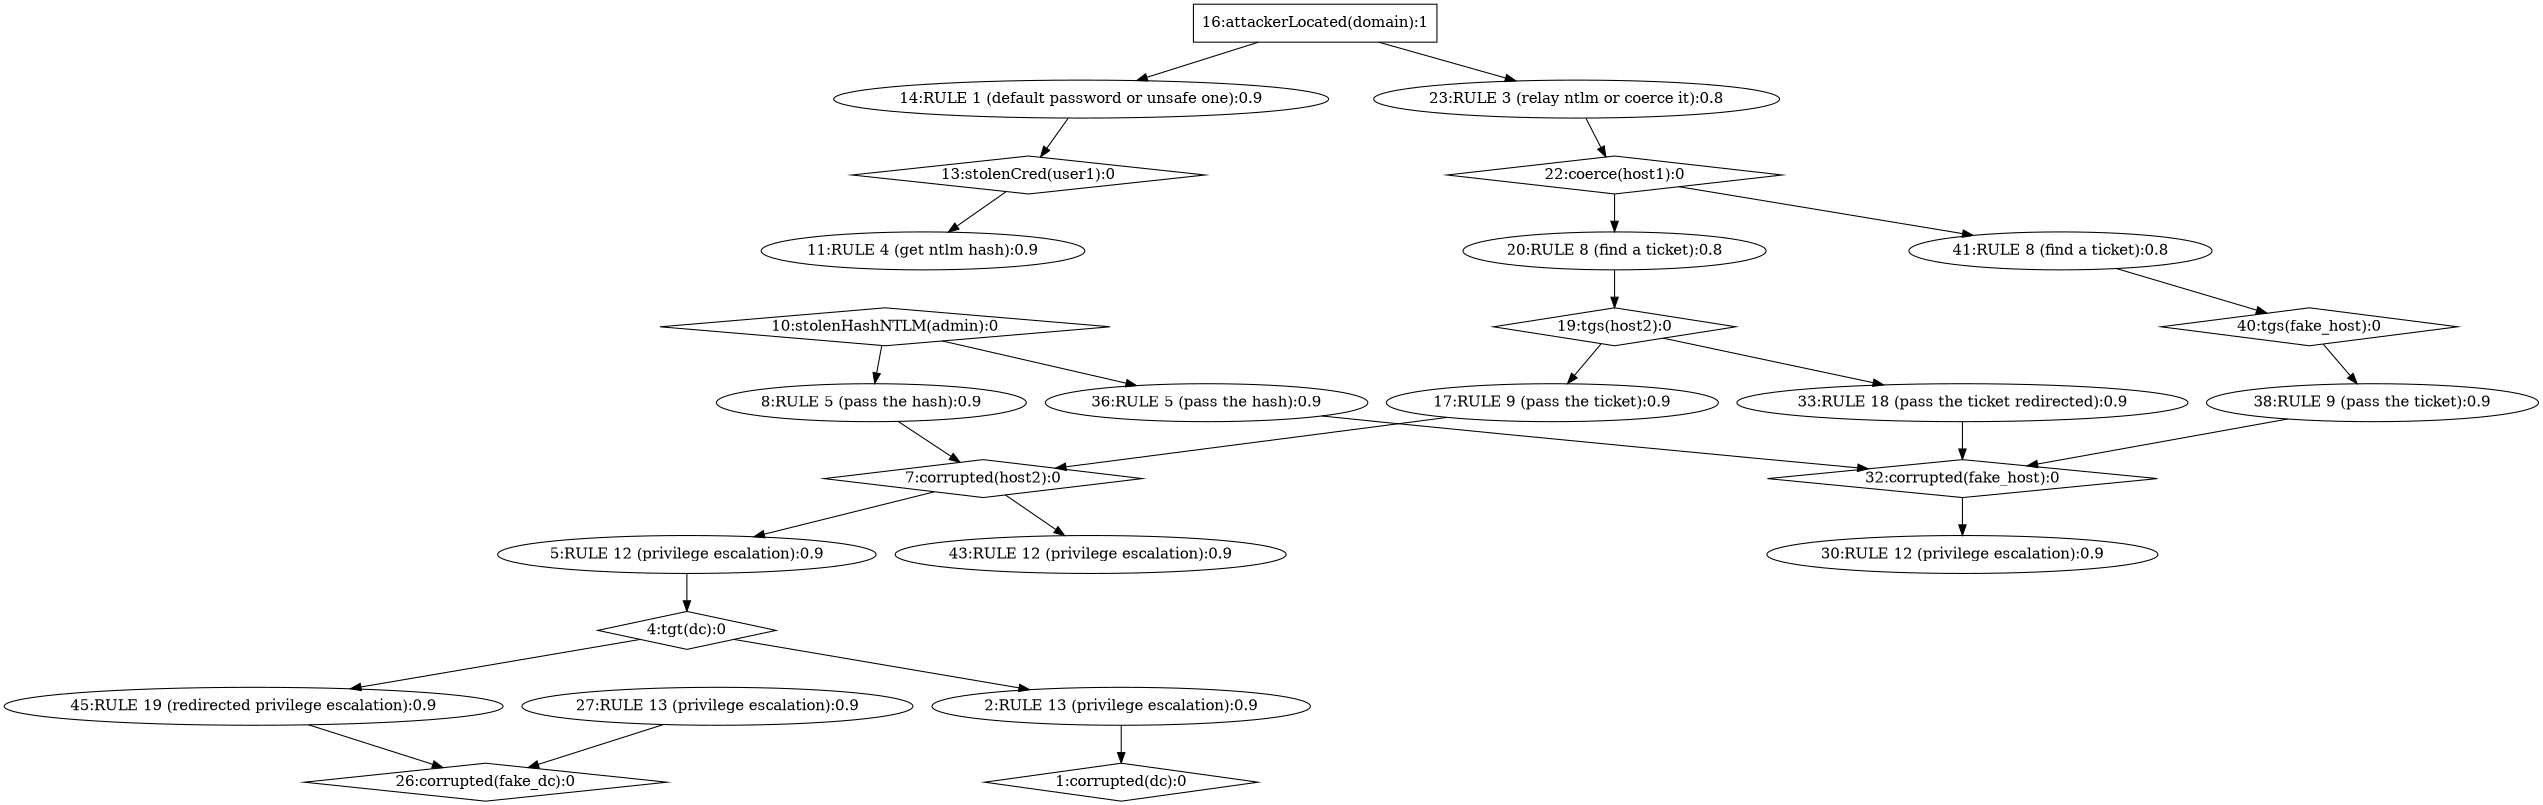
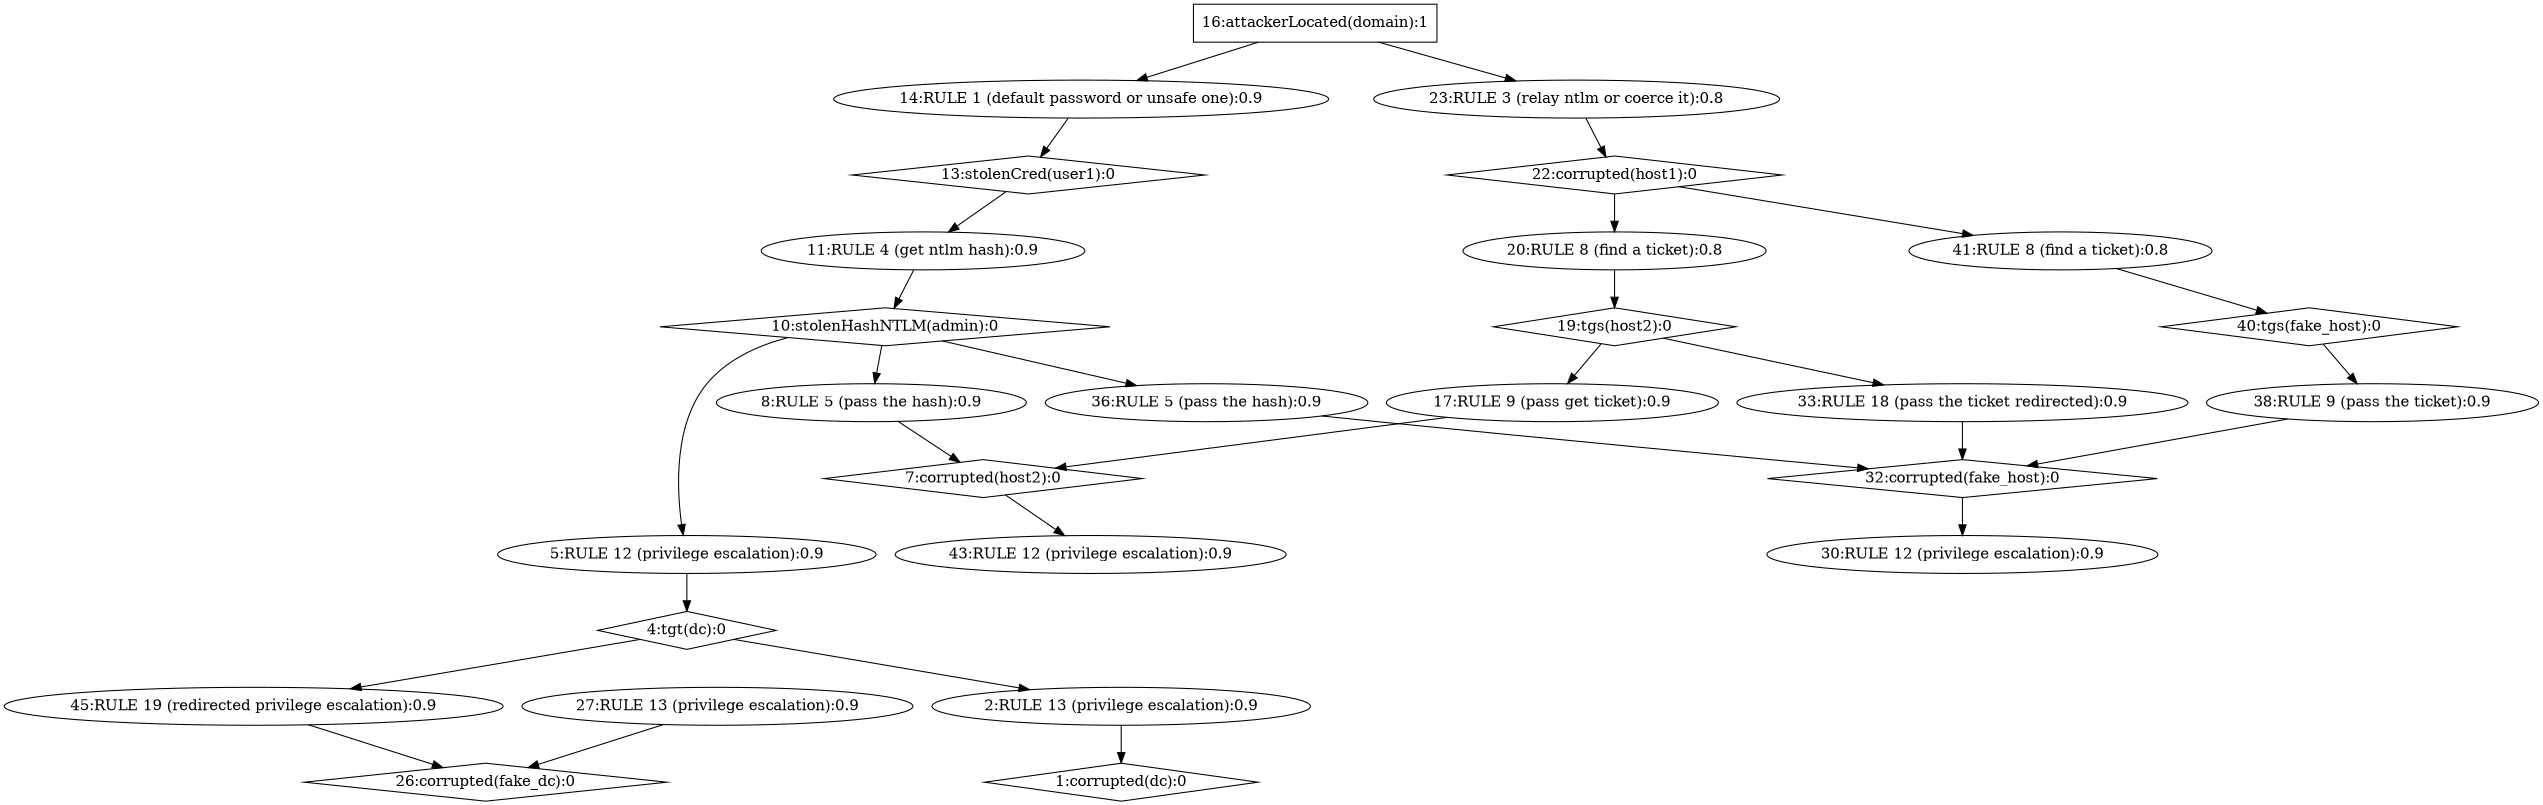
  strict digraph {
    node [CVE=null shape=ellipse]
    edge [color=black]
    n1 [label="1:corrupted(dc):0" shape=diamond]
    n2 [CVE=exploit_tgt label="2:RULE 13 (privilege escalation):0.9"]
    n3 [label="4:tgt(dc):0" shape=diamond]
    n4 [label="45:RULE 19 (redirected privilege escalation):0.9"]
    n5 [label="26:corrupted(fake_dc):0" shape=diamond]
    n6 [CVE=asks_kerberos_ticket label="5:RULE 12 (privilege escalation):0.9"]
    n7 [label="7:corrupted(host2):0" shape=diamond]
    n8 [CVE=asks_kerberos_ticket label="43:RULE 12 (privilege escalation):0.9"]
    n9 [CVE=default_admin label="8:RULE 5 (pass the hash):0.9"]
    n10 [label="10:stolenHashNTLM(admin):0" shape=diamond]
    n11 [CVE=default_admin label="36:RULE 5 (pass the hash):0.9"]
    n12 [label="32:corrupted(fake_host):0" shape=diamond]
    n13 [CVE=ntlm_hash label="11:RULE 4 (get ntlm hash):0.9"]
    n14 [label="13:stolenCred(user1):0" shape=diamond]
    n15 [CVE=bad_password label="14:RULE 1 (default password or unsafe one):0.9"]
    n16 [label="16:attackerLocated(domain):1" shape=box]
    n17 [CVE=relay_ntlm_bot label="23:RULE 3 (relay ntlm or coerce it):0.8"]
-   n18 [label="22:coerce(host1):0" shape=diamond]
-   n19 [CVE=ptt label="17:RULE 9 (pass the ticket):0.9"]
+   n18 [label="22:corrupted(host1):0" shape=diamond]
+   n19 [CVE=ptt label="17:RULE 9 (pass get ticket):0.9"]
    n20 [label="19:tgs(host2):0" shape=diamond]
    n21 [CVE=ptt label="33:RULE 18 (pass the ticket redirected):0.9"]
    n22 [CVE=tgs label="20:RULE 8 (find a ticket):0.8"]
    n23 [CVE=tgs label="41:RULE 8 (find a ticket):0.8"]
    n24 [label="40:tgs(fake_host):0" shape=diamond]
    n25 [CVE=exploit_tgt label="27:RULE 13 (privilege escalation):0.9"]
    n26 [CVE=asks_kerberos_ticket label="30:RULE 12 (privilege escalation):0.9"]
    n27 [CVE=ptt label="38:RULE 9 (pass the ticket):0.9"]
    n2 -> n1
    n3 -> n2
    n3 -> n4
    n4 -> n5
    n6 -> n3
-   n7 -> n6
+   n10 -> n6
    n7 -> n8
    n9 -> n7
    n10 -> n9
    n10 -> n11
    n11 -> n12
    n12 -> n26
+   n13 -> n10
    n14 -> n13
    n15 -> n14
    n16 -> n15
    n16 -> n17
    n17 -> n18
    n18 -> n22
    n18 -> n23
    n19 -> n7
    n20 -> n19
    n20 -> n21
    n21 -> n12
    n22 -> n20
    n23 -> n24
    n24 -> n27
    n25 -> n5
    n27 -> n12
  }
